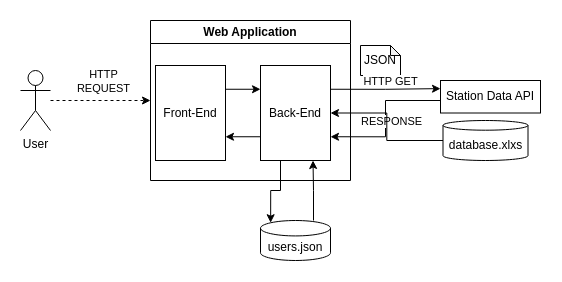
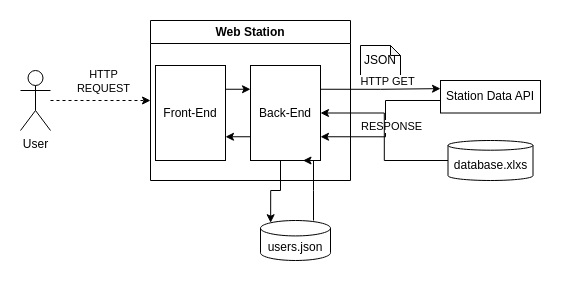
  <mxCell id="0" />
  <mxCell id="1" parent="0" />
  <mxCell id="2" style="edgeStyle=orthogonalEdgeStyle;rounded=0;orthogonalLoop=1;jettySize=auto;html=1;entryX=0;entryY=0.5;entryDx=0;entryDy=0;dashed=1;" parent="1" source="4" target="5" edge="1"><mxGeometry relative="1" as="geometry" /></mxCell>
  <mxCell id="3" value="HTTP&lt;div&gt;REQUEST&lt;/div&gt;" style="edgeLabel;html=1;align=center;verticalAlign=middle;resizable=0;points=[];" parent="2" vertex="1" connectable="0"><mxGeometry x="0.154" y="-1" relative="1" as="geometry"><mxPoint x="-6" y="-21" as="offset" /></mxGeometry></mxCell>
  <mxCell id="4" value="User" style="shape=umlActor;verticalLabelPosition=bottom;verticalAlign=top;html=1;outlineConnect=0;" parent="1" vertex="1"><mxGeometry x="20" y="70" width="30" height="60" as="geometry" /></mxCell>
- <mxCell id="5" value="Web Application" style="swimlane;whiteSpace=wrap;html=1;" parent="1" vertex="1"><mxGeometry x="150" y="20" width="200" height="160" as="geometry"><mxRectangle x="260" y="292.5" width="130" height="30" as="alternateBounds" /></mxGeometry></mxCell>
+ <mxCell id="5" value="Web Station" style="swimlane;whiteSpace=wrap;html=1;" parent="1" vertex="1"><mxGeometry x="150" y="20" width="200" height="160" as="geometry"><mxRectangle x="260" y="292.5" width="130" height="30" as="alternateBounds" /></mxGeometry></mxCell>
  <mxCell id="6" style="edgeStyle=orthogonalEdgeStyle;rounded=0;orthogonalLoop=1;jettySize=auto;html=1;entryX=0;entryY=0.25;entryDx=0;entryDy=0;exitX=1;exitY=0.25;exitDx=0;exitDy=0;" parent="5" source="7" target="9" edge="1"><mxGeometry relative="1" as="geometry" /></mxCell>
  <mxCell id="7" value="Front-End" style="rounded=0;whiteSpace=wrap;html=1;" parent="5" vertex="1"><mxGeometry x="5" y="45" width="70" height="95" as="geometry" /></mxCell>
  <mxCell id="8" style="edgeStyle=orthogonalEdgeStyle;rounded=0;orthogonalLoop=1;jettySize=auto;html=1;entryX=1;entryY=0.75;entryDx=0;entryDy=0;exitX=0;exitY=0.75;exitDx=0;exitDy=0;" parent="5" source="9" target="7" edge="1"><mxGeometry relative="1" as="geometry" /></mxCell>
- <mxCell id="9" value="Back-End" style="rounded=0;whiteSpace=wrap;html=1;" parent="5" vertex="1"><mxGeometry x="110" y="45" width="70" height="95" as="geometry" /></mxCell>
+ <mxCell id="9" value="Back-End" style="rounded=0;whiteSpace=wrap;html=1;" parent="5" vertex="1"><mxGeometry x="100" y="45" width="70" height="95" as="geometry" /></mxCell>
  <mxCell id="10" value="JSON" style="shape=note;whiteSpace=wrap;html=1;backgroundOutline=1;darkOpacity=0.05;size=10;" parent="1" vertex="1"><mxGeometry x="360" y="45" width="40" height="30" as="geometry" /></mxCell>
  <mxCell id="11" style="edgeStyle=orthogonalEdgeStyle;rounded=0;orthogonalLoop=1;jettySize=auto;html=1;entryX=1;entryY=0.75;entryDx=0;entryDy=0;" edge="1" parent="1" source="13" target="9"><mxGeometry relative="1" as="geometry"><Array as="points"><mxPoint x="385" y="100" /><mxPoint x="385" y="136" /></Array></mxGeometry></mxCell>
  <mxCell id="12" value="RESPONSE" style="edgeLabel;html=1;align=center;verticalAlign=middle;resizable=0;points=[];" vertex="1" connectable="0" parent="11"><mxGeometry x="-0.084" y="-1" relative="1" as="geometry"><mxPoint x="6" y="8" as="offset" /></mxGeometry></mxCell>
  <mxCell id="13" value="Station Data API" style="rounded=0;whiteSpace=wrap;html=1;" parent="1" vertex="1"><mxGeometry x="440" y="80" width="100" height="32.5" as="geometry" /></mxCell>
  <mxCell id="14" style="edgeStyle=orthogonalEdgeStyle;rounded=0;orthogonalLoop=1;jettySize=auto;html=1;" parent="1" source="15" target="9" edge="1"><mxGeometry relative="1" as="geometry" /></mxCell>
- <mxCell id="15" value="database.xlxs" style="shape=cylinder3;whiteSpace=wrap;html=1;boundedLbl=1;backgroundOutline=1;size=4.857;" parent="1" vertex="1"><mxGeometry x="442.5" y="120" width="85" height="40" as="geometry" /></mxCell>
+ <mxCell id="15" value="database.xlxs" style="shape=cylinder3;whiteSpace=wrap;html=1;boundedLbl=1;backgroundOutline=1;size=4.857;" parent="1" vertex="1"><mxGeometry x="447.5" y="140" width="85" height="40" as="geometry" /></mxCell>
  <mxCell id="16" style="edgeStyle=orthogonalEdgeStyle;rounded=0;orthogonalLoop=1;jettySize=auto;html=1;entryX=0.75;entryY=1;entryDx=0;entryDy=0;" edge="1" parent="1" source="17" target="9"><mxGeometry relative="1" as="geometry"><Array as="points"><mxPoint x="313" y="190" /><mxPoint x="313" y="190" /></Array></mxGeometry></mxCell>
  <mxCell id="17" value="users.json" style="shape=cylinder3;whiteSpace=wrap;html=1;boundedLbl=1;backgroundOutline=1;size=7.714;" vertex="1" parent="1"><mxGeometry x="260" y="220" width="70" height="40" as="geometry" /></mxCell>
  <mxCell id="18" style="edgeStyle=orthogonalEdgeStyle;rounded=0;orthogonalLoop=1;jettySize=auto;html=1;entryX=0.145;entryY=0;entryDx=0;entryDy=2.237;entryPerimeter=0;" edge="1" parent="1" source="9" target="17"><mxGeometry relative="1" as="geometry"><Array as="points"><mxPoint x="280" y="190" /><mxPoint x="270" y="190" /></Array></mxGeometry></mxCell>
  <mxCell id="19" style="edgeStyle=orthogonalEdgeStyle;rounded=0;orthogonalLoop=1;jettySize=auto;html=1;entryX=0;entryY=0.25;entryDx=0;entryDy=0;exitX=1;exitY=0.25;exitDx=0;exitDy=0;" edge="1" parent="1" source="9" target="13"><mxGeometry relative="1" as="geometry" /></mxCell>
  <mxCell id="20" value="HTTP GET" style="edgeLabel;html=1;align=center;verticalAlign=middle;resizable=0;points=[];" vertex="1" connectable="0" parent="19"><mxGeometry x="0.344" y="-2" relative="1" as="geometry"><mxPoint x="-14" y="-10" as="offset" /></mxGeometry></mxCell>
